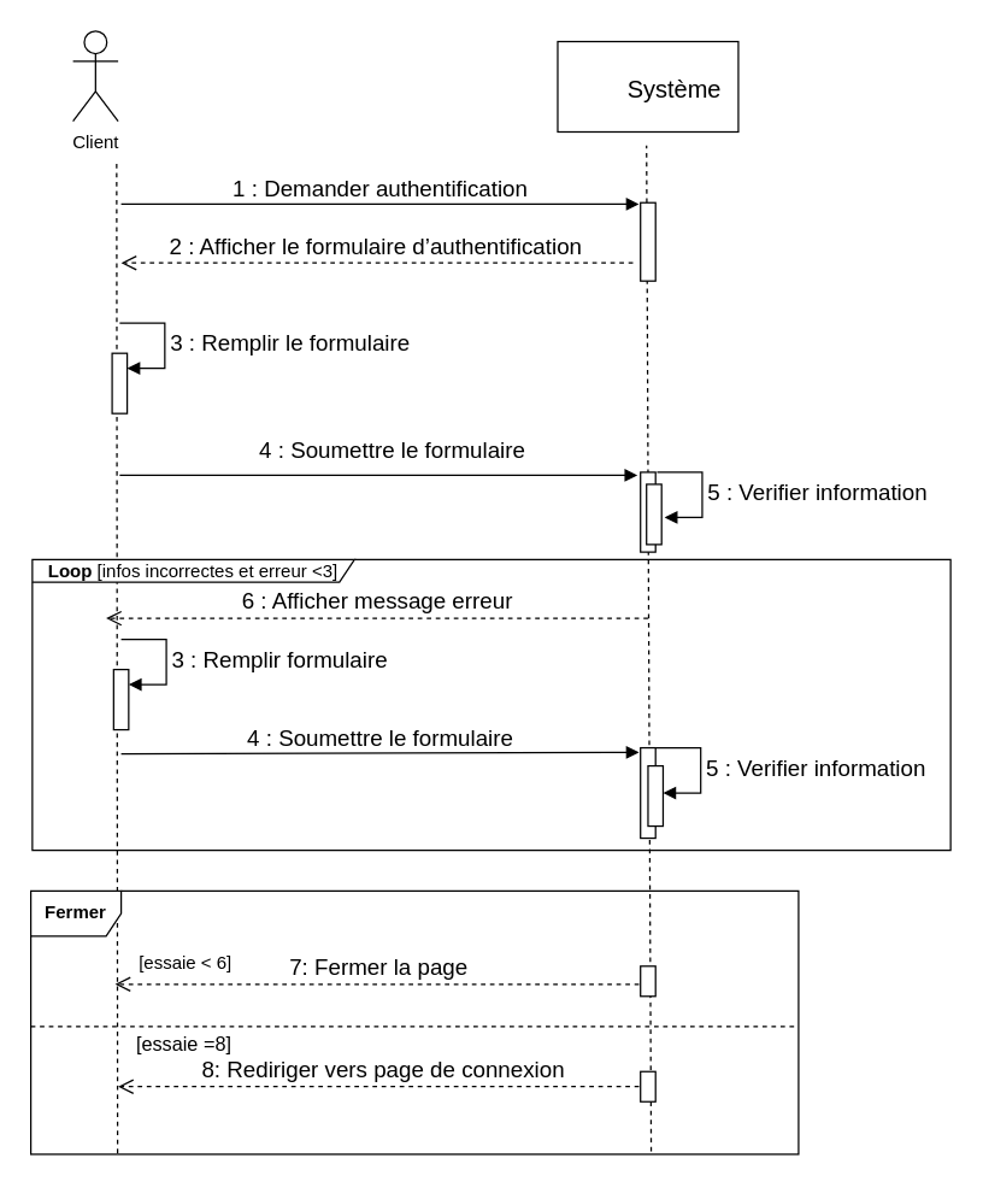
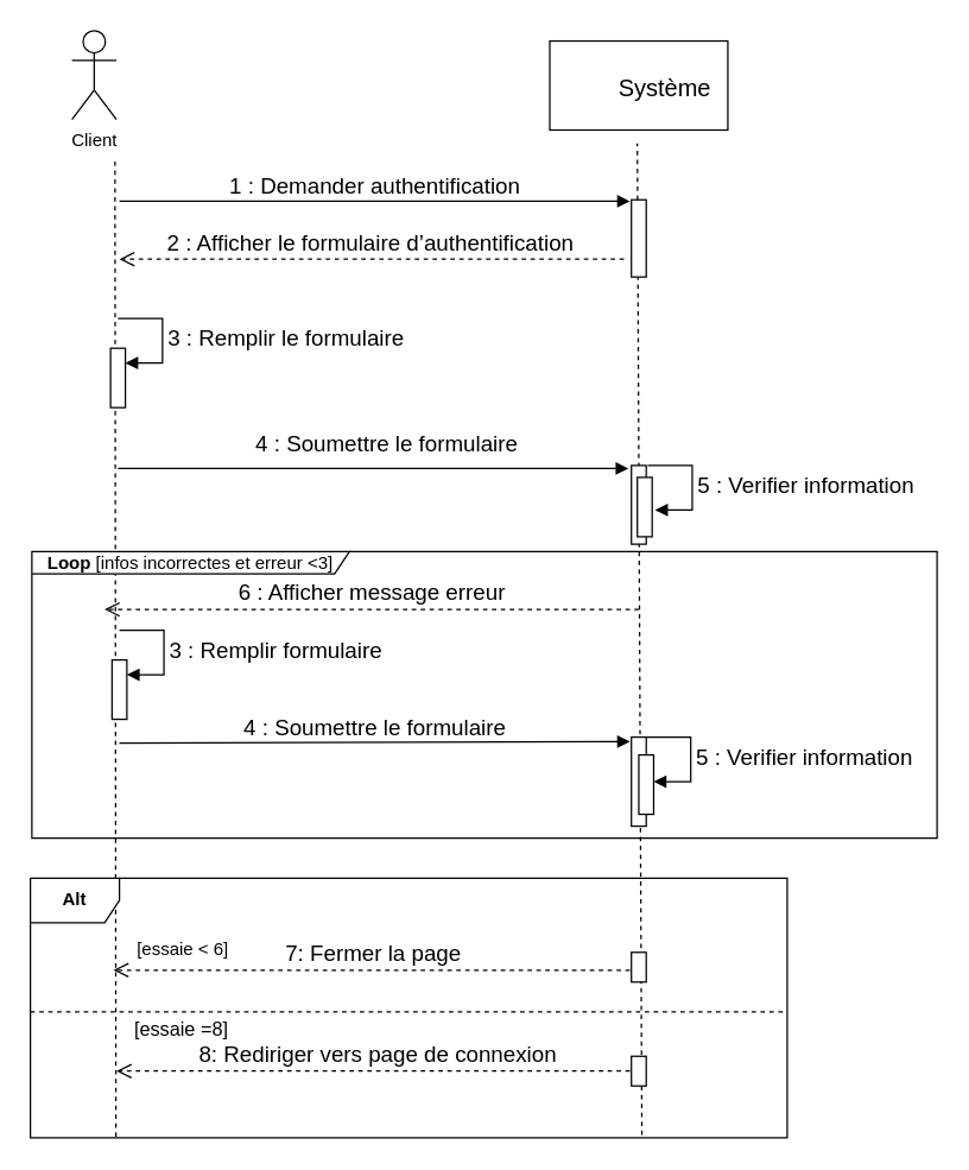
  <mxCell id="0" />
  <mxCell id="1" parent="0" />
  <mxCell id="2" value="Client" style="shape=umlActor;verticalLabelPosition=bottom;verticalAlign=top;html=1;outlineConnect=0;" parent="1" vertex="1"><mxGeometry x="48" y="20" width="30" height="60" as="geometry" /></mxCell>
  <mxCell id="3" value="" style="endArrow=none;dashed=1;html=1;rounded=0;exitX=0.113;exitY=0.996;exitDx=0;exitDy=0;exitPerimeter=0;" parent="1" source="11" edge="1"><mxGeometry width="50" height="50" relative="1" as="geometry"><mxPoint x="77" y="776" as="sourcePoint" /><mxPoint x="77" y="106" as="targetPoint" /></mxGeometry></mxCell>
  <mxCell id="4" value="" style="rounded=0;whiteSpace=wrap;html=1;" parent="1" vertex="1"><mxGeometry x="370" y="27" width="120" height="60" as="geometry" /></mxCell>
  <mxCell id="5" value="&lt;span style=&quot;font-size:12.0pt;line-height:107%;&lt;br/&gt;font-family:&amp;quot;Times New Roman&amp;quot;,serif;mso-fareast-font-family:Calibri;mso-fareast-theme-font:&lt;br/&gt;minor-latin;mso-ansi-language:FR;mso-fareast-language:EN-US;mso-bidi-language:&lt;br/&gt;AR-SA&quot;&gt;Système&amp;nbsp;&lt;/span&gt;" style="text;html=1;align=center;verticalAlign=middle;whiteSpace=wrap;rounded=0;" parent="1" vertex="1"><mxGeometry x="420" y="44" width="60" height="30" as="geometry" /></mxCell>
  <mxCell id="6" value="" style="endArrow=none;dashed=1;html=1;rounded=0;exitX=0.808;exitY=0.989;exitDx=0;exitDy=0;exitPerimeter=0;" parent="1" source="11" edge="1"><mxGeometry width="50" height="50" relative="1" as="geometry"><mxPoint x="429" y="817.111" as="sourcePoint" /><mxPoint x="429" y="96" as="targetPoint" /></mxGeometry></mxCell>
  <mxCell id="7" value="" style="html=1;points=[[0,0,0,0,5],[0,1,0,0,-5],[1,0,0,0,5],[1,1,0,0,-5]];perimeter=orthogonalPerimeter;outlineConnect=0;targetShapes=umlLifeline;portConstraint=eastwest;newEdgeStyle={&quot;curved&quot;:0,&quot;rounded&quot;:0};" parent="1" vertex="1"><mxGeometry x="425" y="134" width="10" height="52" as="geometry" /></mxCell>
  <mxCell id="8" value="&lt;span style=&quot;line-height: 107%;&quot;&gt;&lt;font style=&quot;font-size: 15px;&quot;&gt;1 : Demander authentification&lt;/font&gt;&lt;/span&gt;" style="html=1;verticalAlign=bottom;endArrow=block;curved=0;rounded=0;" parent="1" edge="1"><mxGeometry width="80" relative="1" as="geometry"><mxPoint x="80" y="135" as="sourcePoint" /><mxPoint x="424" y="135" as="targetPoint" /></mxGeometry></mxCell>
  <mxCell id="9" value="&lt;span style=&quot;line-height: 107%;&quot;&gt;&lt;font style=&quot;font-size: 15px;&quot;&gt;2 : Afficher le formulaire d’authentification&lt;/font&gt;&lt;/span&gt;" style="html=1;verticalAlign=bottom;endArrow=open;dashed=1;endSize=8;curved=0;rounded=0;" parent="1" edge="1"><mxGeometry x="0.004" relative="1" as="geometry"><mxPoint x="420" y="174" as="sourcePoint" /><mxPoint x="80" y="174" as="targetPoint" /><mxPoint as="offset" /></mxGeometry></mxCell>
  <mxCell id="10" value="&lt;b&gt;Loop &lt;/b&gt;[infos incorrectes et erreur &amp;lt;3]" style="shape=umlFrame;whiteSpace=wrap;html=1;pointerEvents=0;width=214;height=15;" parent="1" vertex="1"><mxGeometry x="21" y="371" width="610" height="193" as="geometry" /></mxCell>
- <mxCell id="11" value="&lt;b&gt;Fermer&lt;/b&gt;" style="shape=umlFrame;whiteSpace=wrap;html=1;pointerEvents=0;" parent="1" vertex="1"><mxGeometry x="20" y="591" width="510" height="175" as="geometry" /></mxCell>
+ <mxCell id="11" value="&lt;b&gt;Alt&lt;/b&gt;" style="shape=umlFrame;whiteSpace=wrap;html=1;pointerEvents=0;" parent="1" vertex="1"><mxGeometry x="20" y="591" width="510" height="175" as="geometry" /></mxCell>
  <mxCell id="12" value="" style="html=1;points=[[0,0,0,0,5],[0,1,0,0,-5],[1,0,0,0,5],[1,1,0,0,-5]];perimeter=orthogonalPerimeter;outlineConnect=0;targetShapes=umlLifeline;portConstraint=eastwest;newEdgeStyle={&quot;curved&quot;:0,&quot;rounded&quot;:0};" parent="1" vertex="1"><mxGeometry x="425" y="496" width="10" height="60" as="geometry" /></mxCell>
  <mxCell id="13" value="&lt;span style=&quot;line-height: 107%;&quot;&gt;&lt;font style=&quot;font-size: 15px;&quot;&gt;4 : Soumettre le formulaire&lt;/font&gt;&lt;/span&gt;" style="html=1;verticalAlign=bottom;endArrow=block;curved=0;rounded=0;" parent="1" edge="1"><mxGeometry x="-0.001" width="80" relative="1" as="geometry"><mxPoint x="80" y="500" as="sourcePoint" /><mxPoint x="424" y="499" as="targetPoint" /><mxPoint as="offset" /></mxGeometry></mxCell>
  <mxCell id="14" value="&lt;span style=&quot;line-height: 107%;&quot;&gt;&lt;font style=&quot;font-size: 15px;&quot;&gt;4 : Soumettre le formulaire&lt;/font&gt;&lt;/span&gt;" style="html=1;verticalAlign=bottom;endArrow=block;curved=0;rounded=0;" parent="1" edge="1"><mxGeometry x="0.052" y="6" width="80" relative="1" as="geometry"><mxPoint x="79" y="315" as="sourcePoint" /><mxPoint x="423" y="315" as="targetPoint" /><mxPoint as="offset" /></mxGeometry></mxCell>
  <mxCell id="15" value="&lt;font style=&quot;font-size: 15px;&quot;&gt;6 : Afficher message erreur&lt;/font&gt;" style="html=1;verticalAlign=bottom;endArrow=open;dashed=1;endSize=8;curved=0;rounded=0;" parent="1" edge="1"><mxGeometry relative="1" as="geometry"><mxPoint x="430" y="410" as="sourcePoint" /><mxPoint x="70" y="410" as="targetPoint" /></mxGeometry></mxCell>
  <mxCell id="16" value="&lt;font style=&quot;font-size: 15px;&quot;&gt;7:&amp;nbsp;&lt;span style=&quot;background-color: light-dark(#ffffff, var(--ge-dark-color, #121212)); color: light-dark(rgb(0, 0, 0), rgb(255, 255, 255));&quot;&gt;Fermer la page&amp;nbsp;&lt;/span&gt;&lt;/font&gt;" style="html=1;verticalAlign=bottom;endArrow=open;dashed=1;endSize=8;curved=0;rounded=0;" parent="1" edge="1"><mxGeometry relative="1" as="geometry"><mxPoint x="430" y="653" as="sourcePoint" /><mxPoint x="76" y="653" as="targetPoint" /></mxGeometry></mxCell>
  <mxCell id="17" value="&lt;font style=&quot;font-size: 15px;&quot;&gt;8:&lt;span style=&quot;background-color: light-dark(#ffffff, var(--ge-dark-color, #121212)); color: light-dark(rgb(0, 0, 0), rgb(255, 255, 255));&quot;&gt;&amp;nbsp;Rediriger vers page de connexion&lt;/span&gt;&lt;/font&gt;" style="html=1;verticalAlign=bottom;endArrow=open;dashed=1;endSize=8;curved=0;rounded=0;" parent="1" edge="1"><mxGeometry relative="1" as="geometry"><mxPoint x="430" y="721" as="sourcePoint" /><mxPoint x="78" y="721" as="targetPoint" /></mxGeometry></mxCell>
  <mxCell id="18" value="" style="endArrow=none;dashed=1;html=1;rounded=0;" parent="1" edge="1"><mxGeometry width="50" height="50" relative="1" as="geometry"><mxPoint x="20" y="681" as="sourcePoint" /><mxPoint x="530" y="681" as="targetPoint" /></mxGeometry></mxCell>
  <mxCell id="19" value="&lt;font style=&quot;font-size: 13px;&quot;&gt;[essaie =8]&lt;/font&gt;" style="text;html=1;align=center;verticalAlign=middle;whiteSpace=wrap;rounded=0;" parent="1" vertex="1"><mxGeometry x="87" y="678" width="70" height="30" as="geometry" /></mxCell>
  <mxCell id="20" value="[essaie &amp;lt; 6]" style="text;html=1;align=center;verticalAlign=middle;whiteSpace=wrap;rounded=0;" parent="1" vertex="1"><mxGeometry x="88" y="624" width="70" height="30" as="geometry" /></mxCell>
  <mxCell id="21" value="" style="html=1;points=[[0,0,0,0,5],[0,1,0,0,-5],[1,0,0,0,5],[1,1,0,0,-5]];perimeter=orthogonalPerimeter;outlineConnect=0;targetShapes=umlLifeline;portConstraint=eastwest;newEdgeStyle={&quot;curved&quot;:0,&quot;rounded&quot;:0};" parent="1" vertex="1"><mxGeometry x="425" y="641" width="10" height="20" as="geometry" /></mxCell>
  <mxCell id="22" value="" style="html=1;points=[[0,0,0,0,5],[0,1,0,0,-5],[1,0,0,0,5],[1,1,0,0,-5]];perimeter=orthogonalPerimeter;outlineConnect=0;targetShapes=umlLifeline;portConstraint=eastwest;newEdgeStyle={&quot;curved&quot;:0,&quot;rounded&quot;:0};" parent="1" vertex="1"><mxGeometry x="425" y="711" width="10" height="20" as="geometry" /></mxCell>
  <mxCell id="23" value="" style="html=1;points=[[0,0,0,0,5],[0,1,0,0,-5],[1,0,0,0,5],[1,1,0,0,-5]];perimeter=orthogonalPerimeter;outlineConnect=0;targetShapes=umlLifeline;portConstraint=eastwest;newEdgeStyle={&quot;curved&quot;:0,&quot;rounded&quot;:0};" parent="1" vertex="1"><mxGeometry x="430" y="508" width="10" height="40" as="geometry" /></mxCell>
  <mxCell id="24" value="&lt;font style=&quot;font-size: 15px;&quot;&gt;5 : Verifier information&lt;/font&gt;" style="html=1;align=left;spacingLeft=2;endArrow=block;rounded=0;edgeStyle=orthogonalEdgeStyle;curved=0;rounded=0;" parent="1" edge="1"><mxGeometry relative="1" as="geometry"><mxPoint x="435" y="496" as="sourcePoint" /><Array as="points"><mxPoint x="465" y="526" /></Array><mxPoint x="440" y="526" as="targetPoint" /></mxGeometry></mxCell>
  <mxCell id="25" value="" style="html=1;points=[[0,0,0,0,5],[0,1,0,0,-5],[1,0,0,0,5],[1,1,0,0,-5]];perimeter=orthogonalPerimeter;outlineConnect=0;targetShapes=umlLifeline;portConstraint=eastwest;newEdgeStyle={&quot;curved&quot;:0,&quot;rounded&quot;:0};" parent="1" vertex="1"><mxGeometry x="75" y="444" width="10" height="40" as="geometry" /></mxCell>
  <mxCell id="26" value="&lt;font style=&quot;font-size: 15px;&quot;&gt;3 :&lt;span style=&quot;background-color: light-dark(#ffffff, var(--ge-dark-color, #121212)); color: light-dark(rgb(0, 0, 0), rgb(255, 255, 255));&quot;&gt;&amp;nbsp;Remplir formulaire&lt;/span&gt;&lt;/font&gt;" style="html=1;align=left;spacingLeft=2;endArrow=block;rounded=0;edgeStyle=orthogonalEdgeStyle;curved=0;rounded=0;" parent="1" target="25" edge="1"><mxGeometry relative="1" as="geometry"><mxPoint x="80" y="424" as="sourcePoint" /><Array as="points"><mxPoint x="110" y="454" /></Array></mxGeometry></mxCell>
  <mxCell id="27" value="" style="html=1;points=[[0,0,0,0,5],[0,1,0,0,-5],[1,0,0,0,5],[1,1,0,0,-5]];perimeter=orthogonalPerimeter;outlineConnect=0;targetShapes=umlLifeline;portConstraint=eastwest;newEdgeStyle={&quot;curved&quot;:0,&quot;rounded&quot;:0};" parent="1" vertex="1"><mxGeometry x="425" y="313" width="10" height="53" as="geometry" /></mxCell>
  <mxCell id="28" value="" style="html=1;points=[[0,0,0,0,5],[0,1,0,0,-5],[1,0,0,0,5],[1,1,0,0,-5]];perimeter=orthogonalPerimeter;outlineConnect=0;targetShapes=umlLifeline;portConstraint=eastwest;newEdgeStyle={&quot;curved&quot;:0,&quot;rounded&quot;:0};" parent="1" vertex="1"><mxGeometry x="429" y="321" width="10" height="40" as="geometry" /></mxCell>
  <mxCell id="29" value="&lt;font style=&quot;font-size: 15px;&quot;&gt;5 : Verifier information&lt;/font&gt;" style="html=1;align=left;spacingLeft=2;endArrow=block;rounded=0;edgeStyle=orthogonalEdgeStyle;curved=0;rounded=0;" parent="1" edge="1"><mxGeometry relative="1" as="geometry"><mxPoint x="436" y="313" as="sourcePoint" /><Array as="points"><mxPoint x="466" y="343" /></Array><mxPoint x="441" y="343" as="targetPoint" /></mxGeometry></mxCell>
  <mxCell id="30" value="" style="html=1;points=[[0,0,0,0,5],[0,1,0,0,-5],[1,0,0,0,5],[1,1,0,0,-5]];perimeter=orthogonalPerimeter;outlineConnect=0;targetShapes=umlLifeline;portConstraint=eastwest;newEdgeStyle={&quot;curved&quot;:0,&quot;rounded&quot;:0};" parent="1" vertex="1"><mxGeometry x="74" y="234" width="10" height="40" as="geometry" /></mxCell>
  <mxCell id="31" value="&lt;font style=&quot;font-size: 15px;&quot;&gt;3 : Remplir le formulaire&lt;/font&gt;" style="html=1;align=left;spacingLeft=2;endArrow=block;rounded=0;edgeStyle=orthogonalEdgeStyle;curved=0;rounded=0;" parent="1" target="30" edge="1"><mxGeometry relative="1" as="geometry"><mxPoint x="79" y="214" as="sourcePoint" /><Array as="points"><mxPoint x="109" y="244" /></Array></mxGeometry></mxCell>
